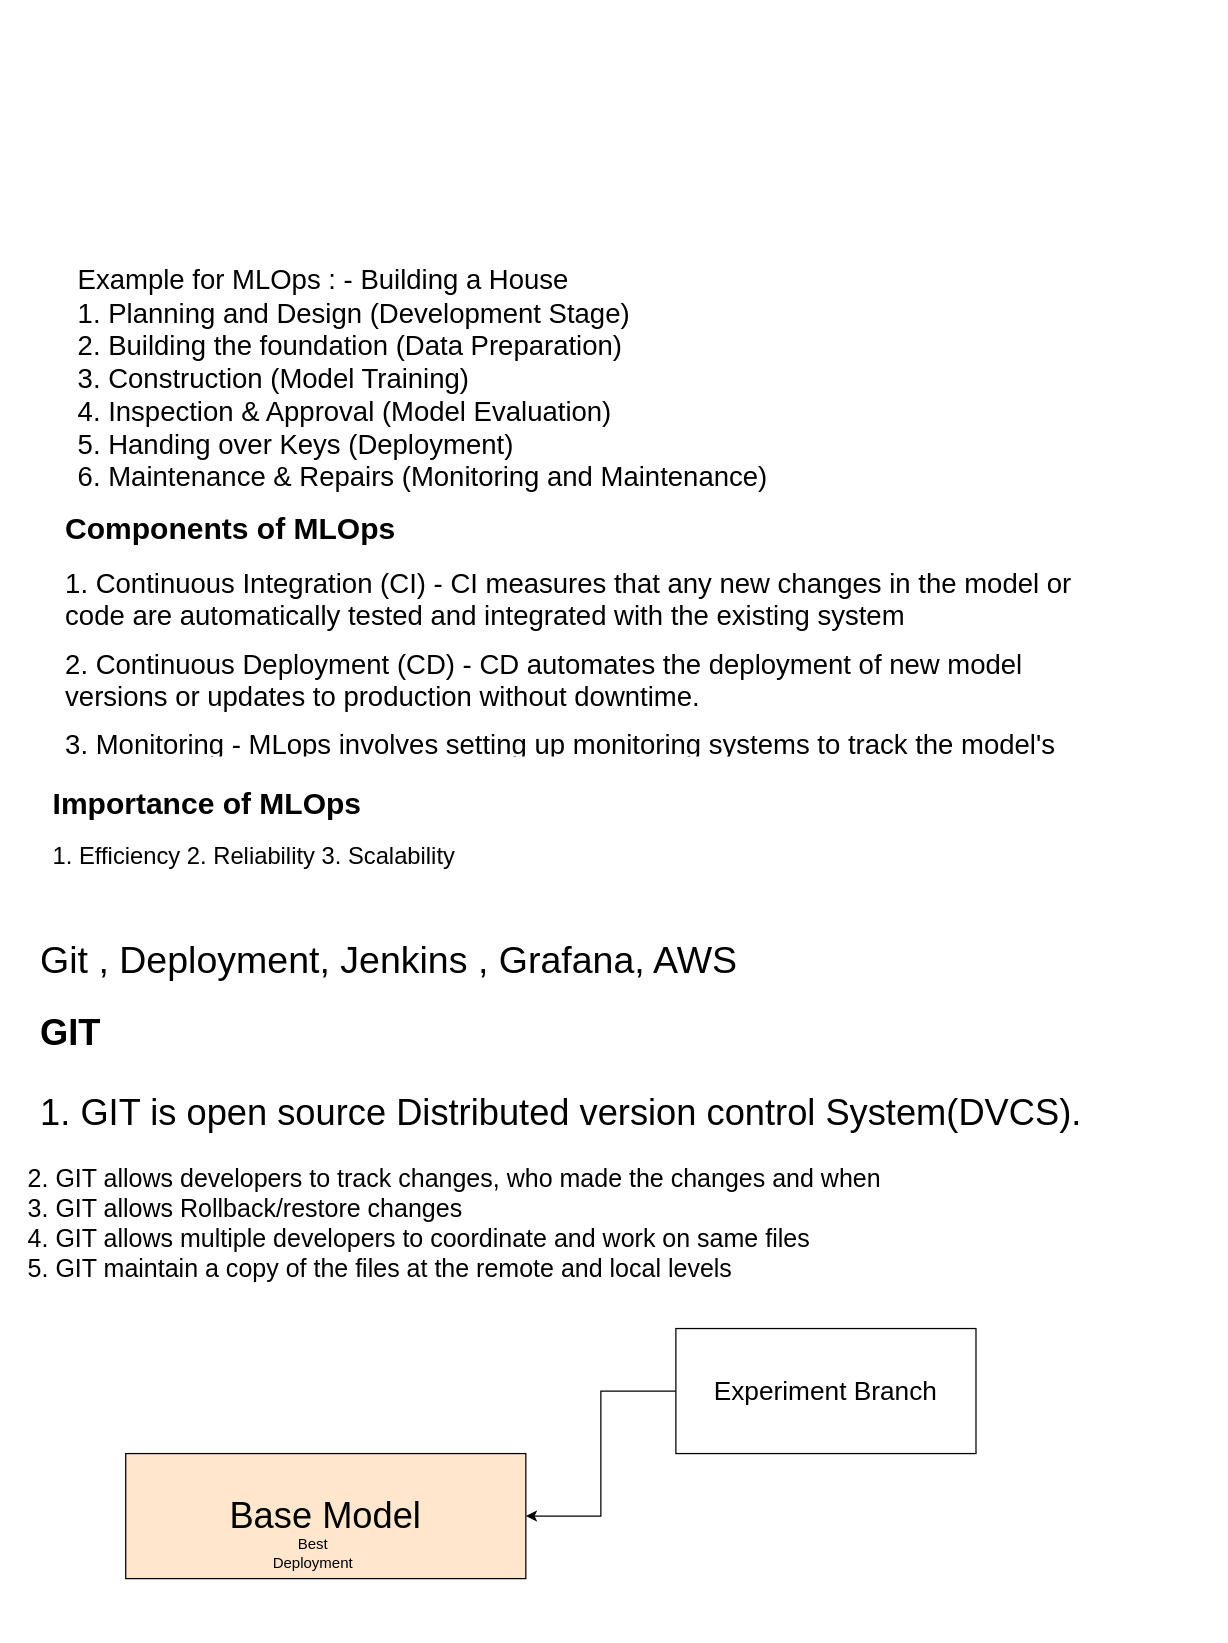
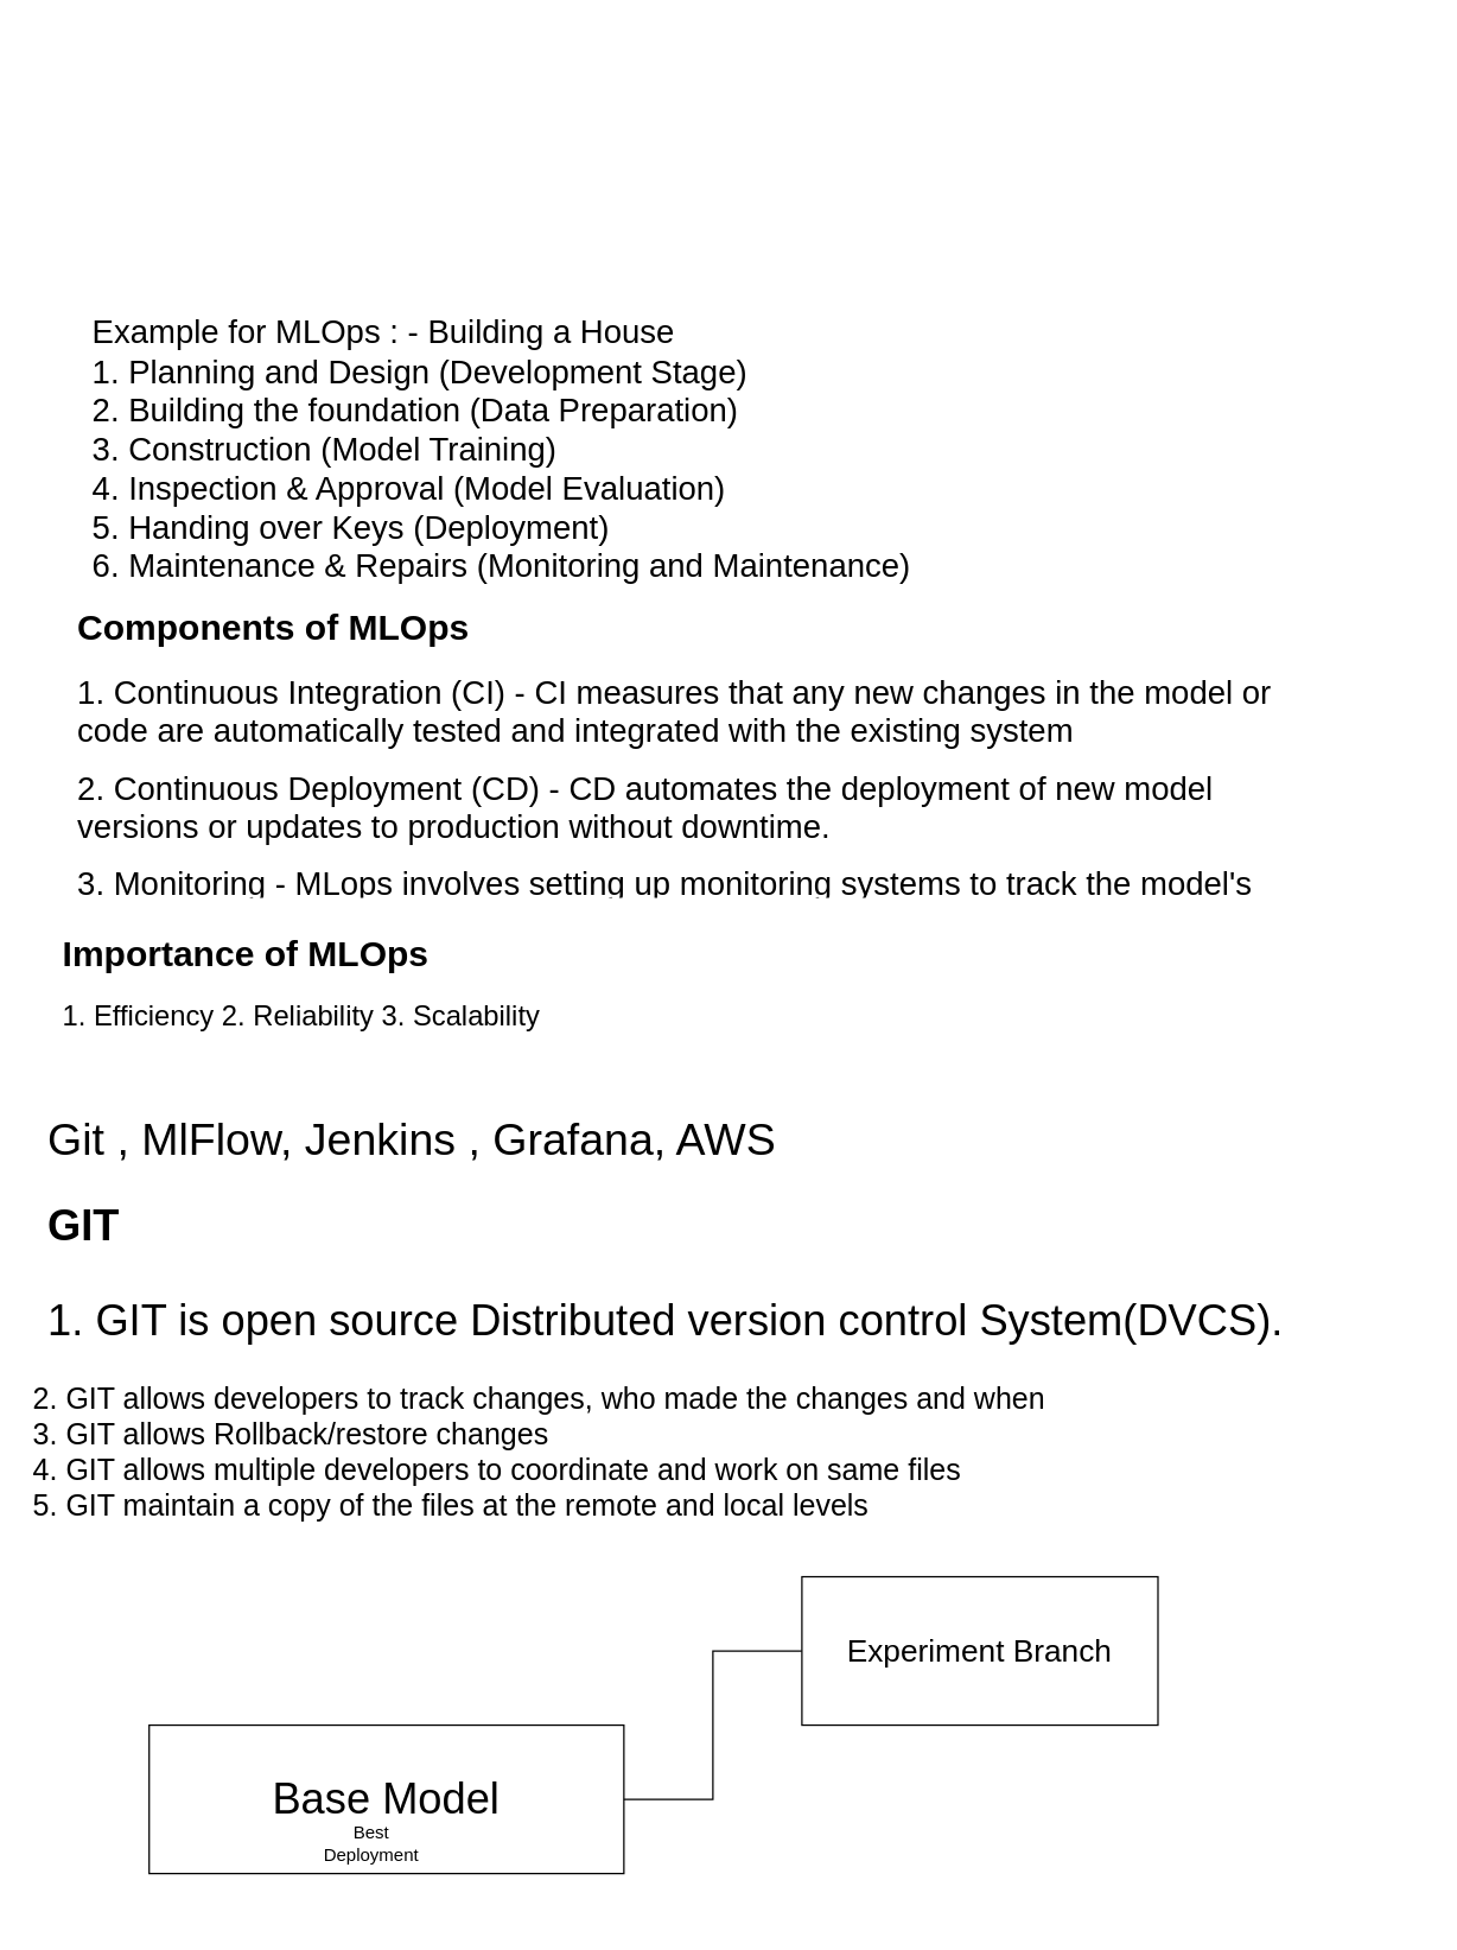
  <mxCell id="0" />
  <mxCell id="1" parent="0" />
  <mxCell id="2" value="&lt;div align=&quot;left&quot;&gt;&lt;font style=&quot;font-size: 22px;&quot;&gt;&lt;br&gt;&lt;/font&gt;&lt;/div&gt;&lt;div align=&quot;left&quot;&gt;&lt;font style=&quot;font-size: 22px;&quot;&gt;&lt;br&gt;&lt;/font&gt;&lt;/div&gt;&lt;div align=&quot;left&quot;&gt;&lt;font style=&quot;font-size: 22px;&quot;&gt;&lt;br&gt;&lt;/font&gt;&lt;/div&gt;&lt;div align=&quot;left&quot;&gt;&lt;font style=&quot;font-size: 22px;&quot;&gt;&lt;br&gt;&lt;/font&gt;&lt;/div&gt;&lt;div align=&quot;left&quot;&gt;&lt;font style=&quot;font-size: 22px;&quot;&gt;&lt;br&gt;&lt;/font&gt;&lt;/div&gt;&lt;div align=&quot;left&quot;&gt;&lt;font style=&quot;font-size: 22px;&quot;&gt;&lt;br&gt;&lt;/font&gt;&lt;/div&gt;&lt;div align=&quot;left&quot;&gt;&lt;font style=&quot;font-size: 22px;&quot;&gt;&lt;br&gt;&lt;/font&gt;&lt;/div&gt;&lt;div align=&quot;left&quot;&gt;&lt;font style=&quot;font-size: 22px;&quot;&gt;&lt;br&gt;&lt;/font&gt;&lt;/div&gt;&lt;div align=&quot;left&quot;&gt;&lt;font style=&quot;font-size: 22px;&quot;&gt;Example for MLOps : - Building a House&lt;/font&gt;&lt;/div&gt;&lt;div align=&quot;left&quot;&gt;&lt;font style=&quot;font-size: 22px;&quot;&gt;1. Planning and Design (Development Stage)&lt;br&gt;&lt;/font&gt;&lt;/div&gt;&lt;div align=&quot;left&quot;&gt;&lt;font style=&quot;font-size: 22px;&quot;&gt;2. Building the foundation (Data Preparation)&lt;br&gt;&lt;/font&gt;&lt;/div&gt;&lt;div align=&quot;left&quot;&gt;&lt;font style=&quot;font-size: 22px;&quot;&gt;3. Construction (Model Training)&lt;br&gt;&lt;/font&gt;&lt;/div&gt;&lt;div align=&quot;left&quot;&gt;&lt;font style=&quot;font-size: 22px;&quot;&gt;4. Inspection &amp;amp; Approval (Model Evaluation)&lt;br&gt;&lt;/font&gt;&lt;/div&gt;&lt;div align=&quot;left&quot;&gt;&lt;font style=&quot;font-size: 22px;&quot;&gt;5. Handing over Keys (Deployment)&lt;br&gt;&lt;/font&gt;&lt;/div&gt;&lt;div align=&quot;left&quot;&gt;&lt;font style=&quot;font-size: 22px;&quot;&gt;6. Maintenance &amp;amp; Repairs (Monitoring and Maintenance)&lt;br&gt;&lt;/font&gt;&lt;/div&gt;&lt;div align=&quot;left&quot;&gt;&lt;font style=&quot;font-size: 22px;&quot;&gt;&lt;br&gt;&lt;/font&gt;&lt;/div&gt;&lt;div align=&quot;left&quot;&gt;&lt;font style=&quot;font-size: 22px;&quot;&gt;&lt;br&gt;&lt;/font&gt;&lt;/div&gt;&lt;div align=&quot;left&quot;&gt;&lt;font style=&quot;font-size: 22px;&quot;&gt;&lt;br&gt;&lt;/font&gt;&lt;/div&gt;" style="text;html=1;align=left;verticalAlign=middle;whiteSpace=wrap;rounded=0;" vertex="1" parent="1"><mxGeometry x="60" y="20" width="830" height="30" as="geometry" /></mxCell>
  <mxCell id="3" value="&lt;h1 style=&quot;margin-top: 0px;&quot;&gt;Components of MLOps&lt;br&gt;&lt;/h1&gt;&lt;p&gt;&lt;font style=&quot;font-size: 22px;&quot;&gt;1. Continuous Integration (CI) - CI measures that any new changes in the model or code are automatically tested and integrated with the existing system&lt;br&gt;&lt;/font&gt;&lt;/p&gt;&lt;p&gt;&lt;font style=&quot;font-size: 22px;&quot;&gt;2. Continuous Deployment (CD) - CD automates the deployment of new model versions or updates to production without downtime.&lt;br&gt;&lt;/font&gt;&lt;/p&gt;&lt;p&gt;&lt;font style=&quot;font-size: 22px;&quot;&gt;3. Monitoring - MLops involves setting up monitoring systems to track the model's performance, detect anomalies and gather data on how it it's being used.&lt;br&gt;&lt;/font&gt;&lt;/p&gt;" style="text;html=1;whiteSpace=wrap;overflow=hidden;rounded=0;" vertex="1" parent="1"><mxGeometry x="50" y="200" width="850" height="200" as="geometry" /></mxCell>
  <mxCell id="4" value="&lt;h1 style=&quot;margin-top: 0px;&quot;&gt;Importance of MLOps&lt;br&gt;&lt;/h1&gt;&lt;p&gt;&lt;font style=&quot;font-size: 19px;&quot;&gt;1. Efficiency 2. Reliability 3. Scalability&lt;br&gt;&lt;/font&gt;&lt;/p&gt;" style="text;html=1;whiteSpace=wrap;overflow=hidden;rounded=0;" vertex="1" parent="1"><mxGeometry x="40" y="420" width="830" height="120" as="geometry" /></mxCell>
- <mxCell id="5" value="&lt;div align=&quot;left&quot;&gt;&lt;font style=&quot;font-size: 30px;&quot;&gt;Git , Deployment, Jenkins , Grafana, AWS&lt;br&gt;&lt;/font&gt;&lt;/div&gt;" style="text;html=1;align=left;verticalAlign=middle;whiteSpace=wrap;rounded=0;strokeWidth=4;" vertex="1" parent="1"><mxGeometry x="30" y="510" width="710" height="110" as="geometry" /></mxCell>
+ <mxCell id="5" value="&lt;div align=&quot;left&quot;&gt;&lt;font style=&quot;font-size: 30px;&quot;&gt;Git , MlFlow, Jenkins , Grafana, AWS&lt;br&gt;&lt;/font&gt;&lt;/div&gt;" style="text;html=1;align=left;verticalAlign=middle;whiteSpace=wrap;rounded=0;strokeWidth=4;" vertex="1" parent="1"><mxGeometry x="30" y="510" width="710" height="110" as="geometry" /></mxCell>
  <mxCell id="6" value="&lt;h1 style=&quot;margin-top: 0px; font-size: 29px;&quot;&gt;GIT&lt;/h1&gt;&lt;p style=&quot;font-size: 29px;&quot;&gt;1. GIT is open source Distributed version control System(DVCS).&lt;/p&gt;&lt;p style=&quot;font-size: 29px;&quot;&gt;2. A version control system allows us to record changes to files over a period&lt;/p&gt;&lt;p style=&quot;font-size: 29px;&quot;&gt;3. GIT is used to mainintain the historical and current versions of source code.&lt;/p&gt;&lt;p style=&quot;font-size: 29px;&quot;&gt;Usage of GIT at higher level&lt;/p&gt;&lt;p style=&quot;font-size: 29px;&quot;&gt;=&amp;gt; In a project, developers have a copy of all versions of the code stored in the central server.&lt;/p&gt;&lt;p style=&quot;font-size: 29px;&quot;&gt;=&amp;gt; GiT allows to track the changes, who made the changes and when&lt;/p&gt;&lt;p style=&quot;font-size: 29px;&quot;&gt;=&amp;gt; GIT allows rollback/ restore changes&lt;/p&gt;&lt;p style=&quot;font-size: 29px;&quot;&gt;=&amp;gt; GIT allows multiple developers to coordinate and work on the same file&lt;/p&gt;&lt;p style=&quot;font-size: 29px;&quot;&gt;=&amp;gt; GIT can maintain a copy of file at remote and local level&lt;br&gt;&lt;/p&gt;" style="text;html=1;whiteSpace=wrap;overflow=hidden;rounded=0;" vertex="1" parent="1"><mxGeometry x="30" y="600" width="930" height="120" as="geometry" /></mxCell>
- <mxCell id="7" value="&lt;font style=&quot;font-size: 29px;&quot;&gt;Base Model&lt;/font&gt;" style="rounded=0;whiteSpace=wrap;html=1;fillColor=#ffe6cc;" vertex="1" parent="1"><mxGeometry x="100" y="960" width="320" height="100" as="geometry" /></mxCell>
+ <mxCell id="7" value="&lt;font style=&quot;font-size: 29px;&quot;&gt;Base Model&lt;/font&gt;" style="rounded=0;whiteSpace=wrap;html=1;" vertex="1" parent="1"><mxGeometry x="100" y="960" width="320" height="100" as="geometry" /></mxCell>
  <mxCell id="8" value="Best Deployment" style="text;html=1;align=center;verticalAlign=middle;whiteSpace=wrap;rounded=0;" vertex="1" parent="1"><mxGeometry x="220" y="990" width="60" height="100" as="geometry" /></mxCell>
- <mxCell id="9" style="edgeStyle=orthogonalEdgeStyle;rounded=0;orthogonalLoop=1;jettySize=auto;html=1;" edge="1" parent="1" source="10" target="7"><mxGeometry relative="1" as="geometry" /></mxCell>
+ <mxCell id="9" style="edgeStyle=orthogonalEdgeStyle;rounded=0;orthogonalLoop=1;jettySize=auto;html=1;endArrow=none;" edge="1" parent="1" source="10" target="7"><mxGeometry relative="1" as="geometry" /></mxCell>
  <mxCell id="10" value="&lt;font style=&quot;font-size: 21px;&quot;&gt;Experiment Branch&lt;/font&gt;" style="rounded=0;whiteSpace=wrap;html=1;" vertex="1" parent="1"><mxGeometry x="540" y="860" width="240" height="100" as="geometry" /></mxCell>
  <mxCell id="11" value="&lt;div align=&quot;left&quot;&gt;&lt;font style=&quot;font-size: 20px;&quot;&gt;2. GIT allows developers to track changes, who made the changes and when&lt;/font&gt;&lt;/div&gt;&lt;div align=&quot;left&quot;&gt;&lt;font style=&quot;font-size: 20px;&quot;&gt;3. GIT allows Rollback/restore changes&lt;/font&gt;&lt;/div&gt;&lt;div align=&quot;left&quot;&gt;&lt;font style=&quot;font-size: 20px;&quot;&gt;4. GIT allows multiple developers to coordinate and work on same files&lt;/font&gt;&lt;/div&gt;&lt;div align=&quot;left&quot;&gt;&lt;font style=&quot;font-size: 20px;&quot;&gt;5. GIT maintain a copy of the files at the remote and local levels&lt;br&gt;&lt;/font&gt;&lt;/div&gt;" style="text;html=1;align=left;verticalAlign=middle;whiteSpace=wrap;rounded=0;" vertex="1" parent="1"><mxGeometry x="20" y="760" width="760" height="30" as="geometry" /></mxCell>
